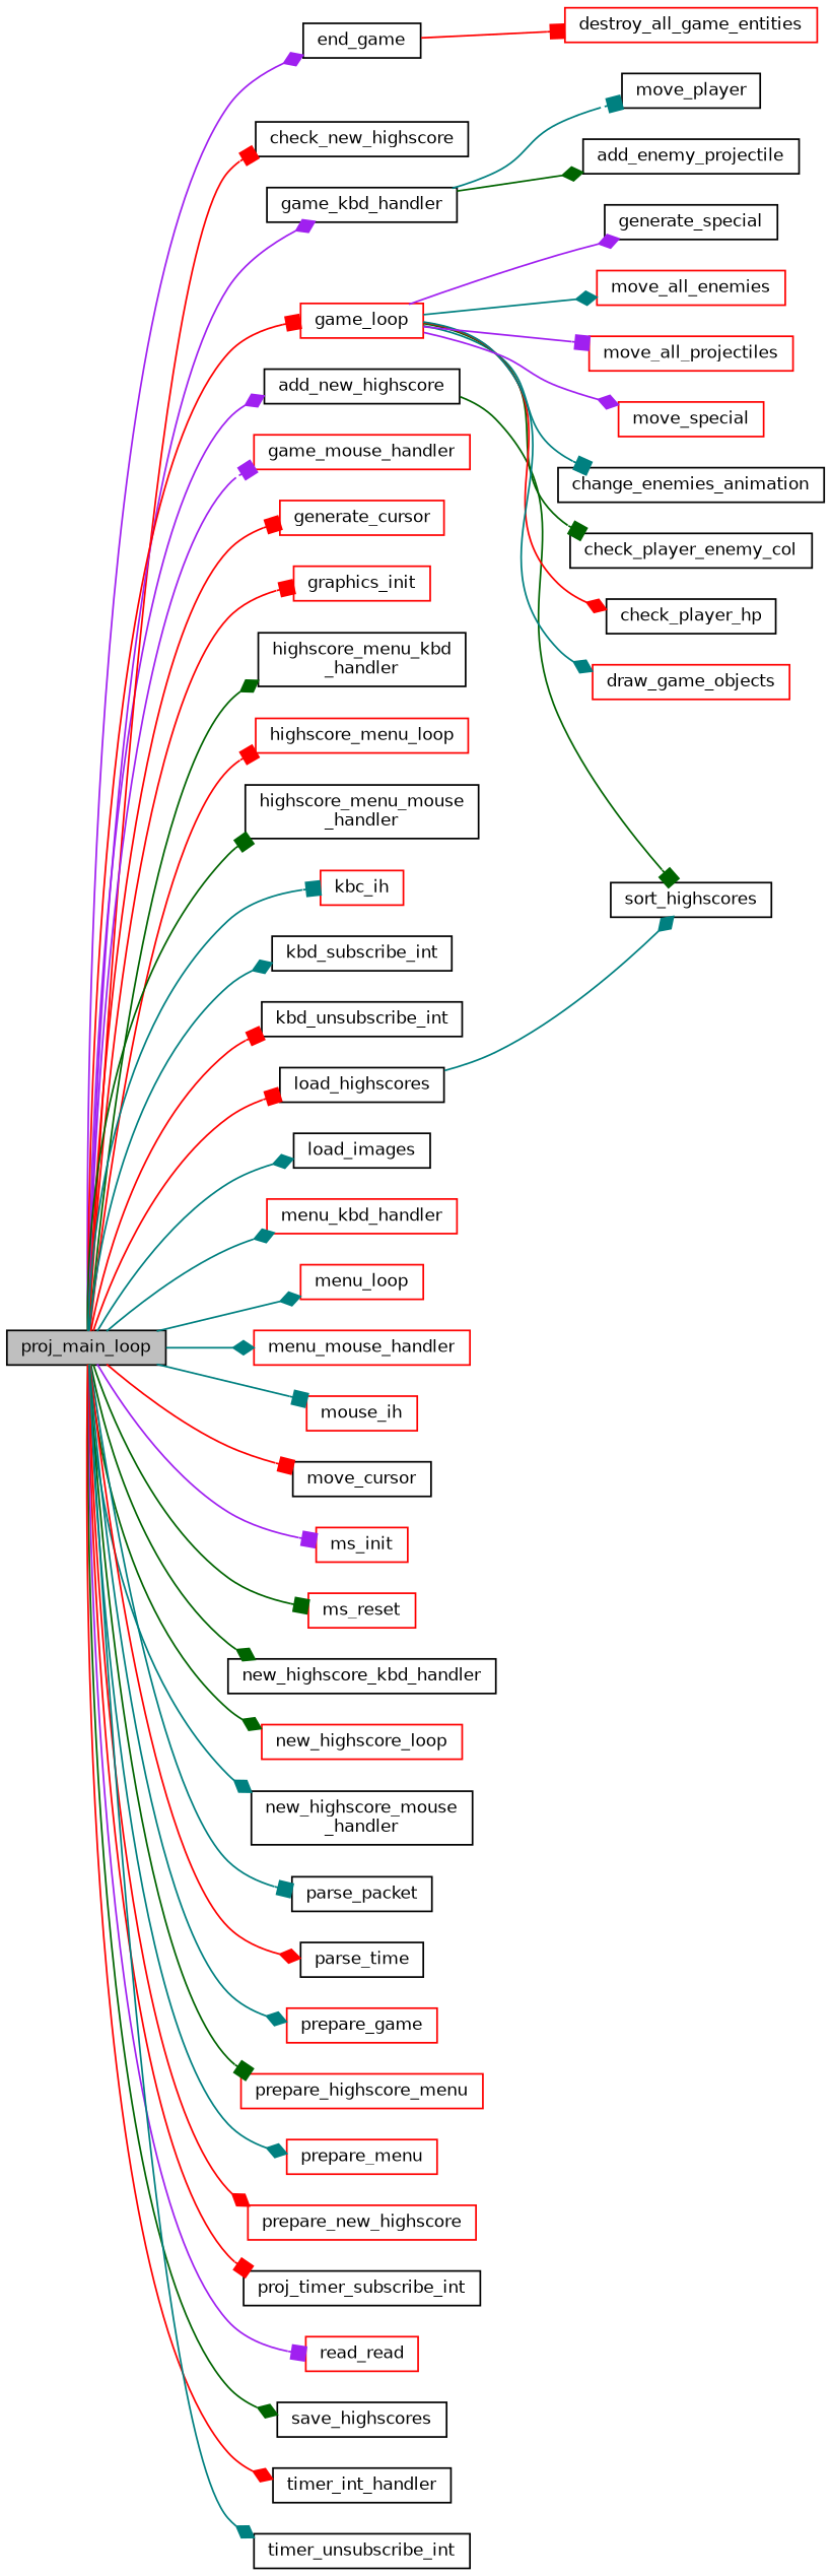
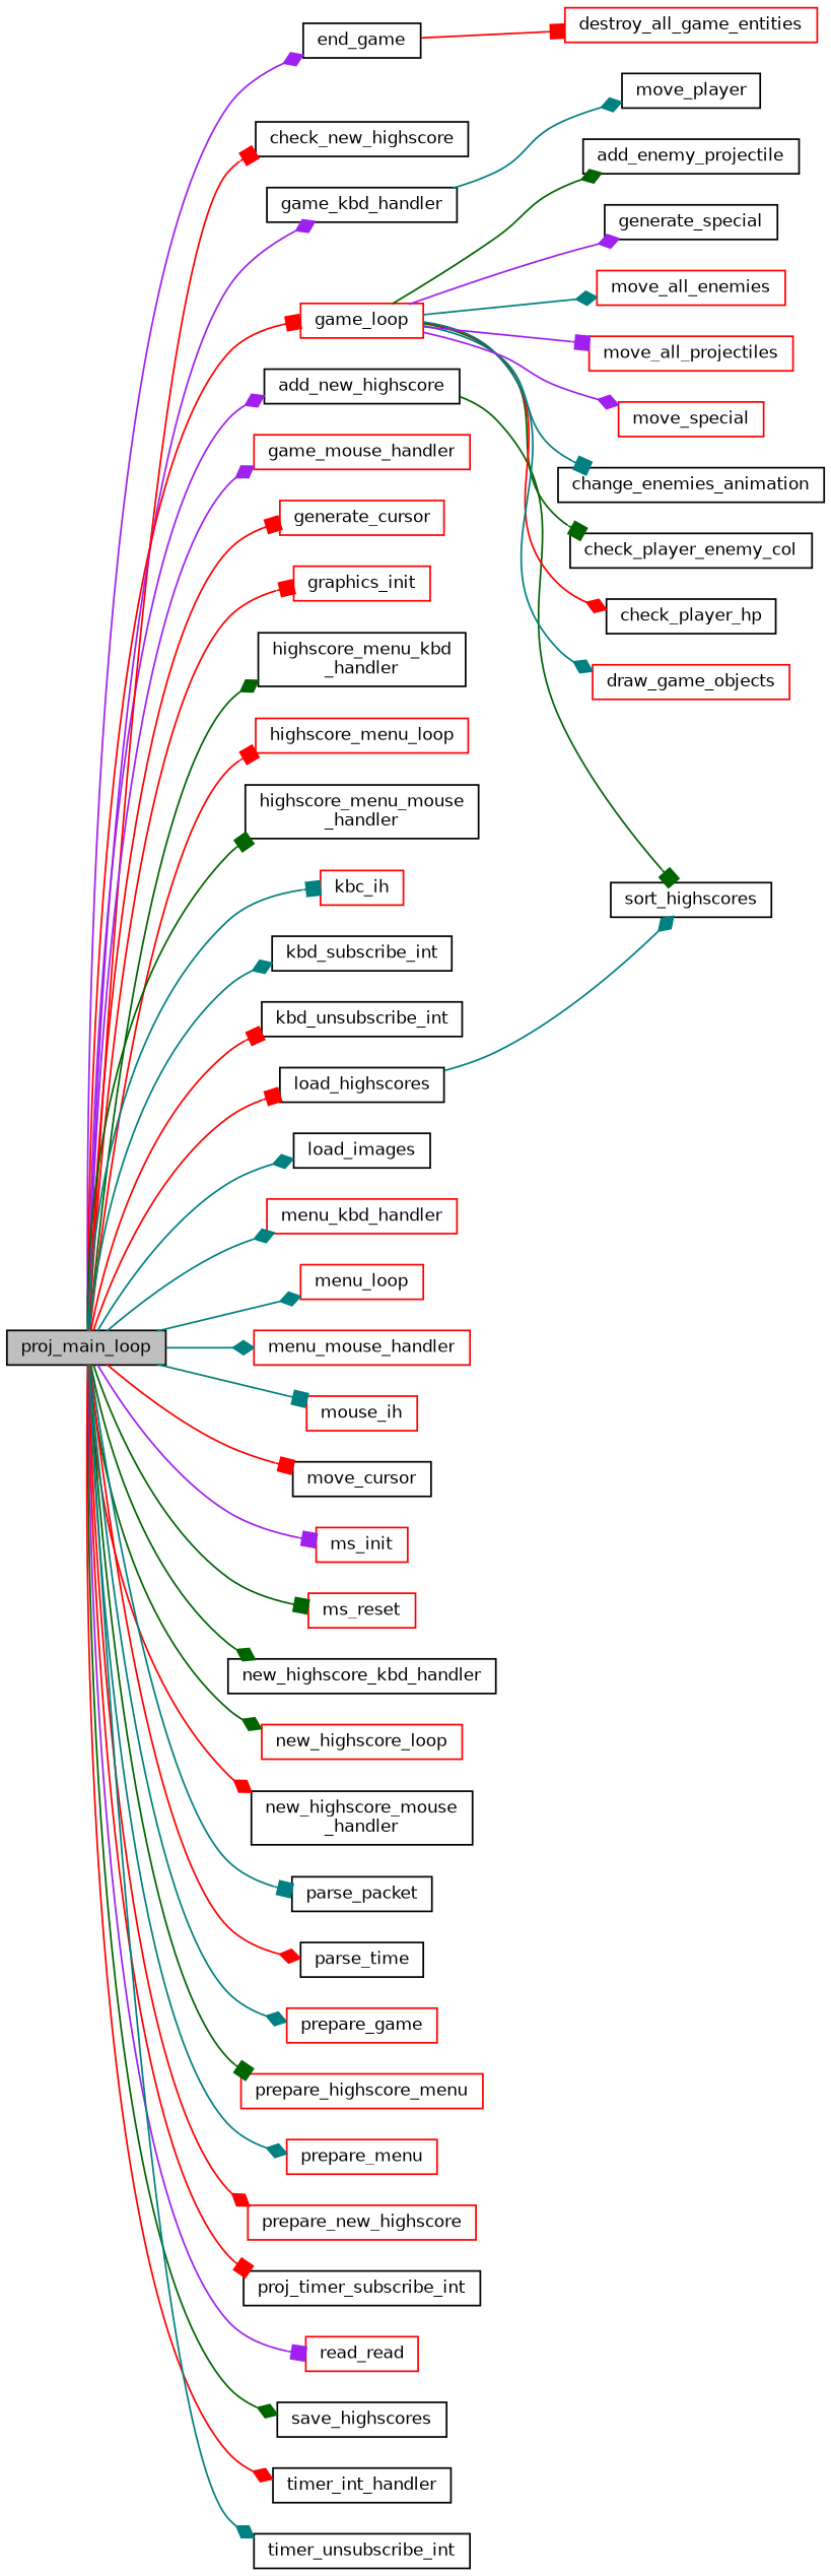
  digraph {
    rankdir=LR
    node [color=black fillcolor=white fontname=Helvetica fontsize=10 shape=record style=filled]
    edge [arrowhead=diamond color=teal fontname=Helvetica fontsize=10 labelfontname=Helvetica labelfontsize=10 style=solid]
    n1 [fillcolor=grey75 fontcolor=black height=0.2 label=proj_main_loop width=0.4]
    n2 [height=0.2 label=add_new_highscore width=0.4]
    n3 [height=0.2 label=check_new_highscore width=0.4]
    n4 [height=0.2 label=end_game width=0.4]
    n5 [height=0.2 label=game_kbd_handler width=0.4]
    n6 [color=red height=0.2 label=game_loop width=0.4]
    n7 [color=red height=0.2 label=game_mouse_handler width=0.4]
    n8 [color=red height=0.2 label=generate_cursor width=0.4]
    n9 [color=red height=0.2 label=graphics_init width=0.4]
    n10 [height=0.2 label="highscore_menu_kbd\l_handler" width=0.4]
    n11 [color=red height=0.2 label=highscore_menu_loop width=0.4]
    n12 [height=0.2 label="highscore_menu_mouse\l_handler" width=0.4]
    n13 [color=red height=0.2 label=kbc_ih width=0.4]
    n14 [height=0.2 label=kbd_subscribe_int width=0.4]
    n15 [height=0.2 label=kbd_unsubscribe_int width=0.4]
    n16 [height=0.2 label=load_highscores width=0.4]
    n17 [height=0.2 label=load_images width=0.4]
    n18 [color=red height=0.2 label=menu_kbd_handler width=0.4]
    n19 [color=red height=0.2 label=menu_loop width=0.4]
    n20 [color=red height=0.2 label=menu_mouse_handler width=0.4]
    n21 [color=red height=0.2 label=mouse_ih width=0.4]
    n22 [height=0.2 label=move_cursor width=0.4]
    n23 [color=red height=0.2 label=ms_init width=0.4]
    n24 [color=red height=0.2 label=ms_reset width=0.4]
    n25 [height=0.2 label=new_highscore_kbd_handler width=0.4]
    n26 [color=red height=0.2 label=new_highscore_loop width=0.4]
    n27 [height=0.2 label="new_highscore_mouse\l_handler" width=0.4]
    n28 [height=0.2 label=parse_packet width=0.4]
    n29 [height=0.2 label=parse_time width=0.4]
    n30 [color=red height=0.2 label=prepare_game width=0.4]
    n31 [color=red height=0.2 label=prepare_highscore_menu width=0.4]
    n32 [color=red height=0.2 label=prepare_menu width=0.4]
    n33 [color=red height=0.2 label=prepare_new_highscore width=0.4]
    n34 [height=0.2 label=proj_timer_subscribe_int width=0.4]
    n35 [color=red height=0.2 label=read_read width=0.4]
    n36 [height=0.2 label=save_highscores width=0.4]
    n37 [height=0.2 label=timer_int_handler width=0.4]
    n38 [height=0.2 label=timer_unsubscribe_int width=0.4]
    n39 [height=0.2 label=sort_highscores width=0.4]
    n40 [color=red height=0.2 label=destroy_all_game_entities width=0.4]
    n41 [height=0.2 label=move_player width=0.4]
    n42 [height=0.2 label=add_enemy_projectile width=0.4]
    n43 [height=0.2 label=change_enemies_animation width=0.4]
    n44 [height=0.2 label=check_player_enemy_col width=0.4]
    n45 [height=0.2 label=check_player_hp width=0.4]
    n46 [color=red height=0.2 label=draw_game_objects width=0.4]
    n47 [height=0.2 label=generate_special width=0.4]
    n48 [color=red height=0.2 label=move_all_enemies width=0.4]
    n49 [color=red height=0.2 label=move_all_projectiles width=0.4]
    n50 [color=red height=0.2 label=move_special width=0.4]
    n1 -> n2 [color=purple]
    n1 -> n3 [arrowhead=box color=red]
    n1 -> n4 [color=purple]
    n1 -> n5 [color=purple]
    n1 -> n6 [arrowhead=box color=red]
-   n1 -> n7 [arrowhead=box color=purple]
+   n1 -> n7 [color=purple]
    n1 -> n8 [arrowhead=box color=red]
    n1 -> n9 [arrowhead=box color=red]
    n1 -> n10 [color=darkgreen]
    n1 -> n11 [arrowhead=box color=red]
    n1 -> n12 [arrowhead=box color=darkgreen]
    n1 -> n13 [arrowhead=box]
    n1 -> n14
    n1 -> n15 [arrowhead=box color=red]
    n1 -> n16 [arrowhead=box color=red]
    n1 -> n17
    n1 -> n18
    n1 -> n19
    n1 -> n20
    n1 -> n21 [arrowhead=box]
    n1 -> n22 [arrowhead=box color=red]
    n1 -> n23 [arrowhead=box color=purple]
    n1 -> n24 [arrowhead=box color=darkgreen]
    n1 -> n25 [color=darkgreen]
    n1 -> n26 [color=darkgreen]
-   n1 -> n27
+   n1 -> n27 [color=red]
    n1 -> n28 [arrowhead=box]
    n1 -> n29 [color=red]
    n1 -> n30
    n1 -> n31 [arrowhead=box color=darkgreen]
    n1 -> n32
    n1 -> n33 [color=red]
    n1 -> n34 [arrowhead=box color=red]
    n1 -> n35 [arrowhead=box color=purple]
    n1 -> n36 [color=darkgreen]
    n1 -> n37 [color=red]
    n1 -> n38
    n2 -> n39 [arrowhead=box color=darkgreen]
    n4 -> n40 [arrowhead=box color=red]
-   n5 -> n41 [arrowhead=box]
-   n5 -> n42 [color=darkgreen]
+   n5 -> n41
+   n6 -> n42 [color=darkgreen]
    n6 -> n43 [arrowhead=box]
    n6 -> n44 [arrowhead=box color=darkgreen]
    n6 -> n45 [color=red]
    n6 -> n46
    n6 -> n47 [color=purple]
    n6 -> n48
    n6 -> n49 [arrowhead=box color=purple]
    n6 -> n50 [color=purple]
    n16 -> n39
  }
